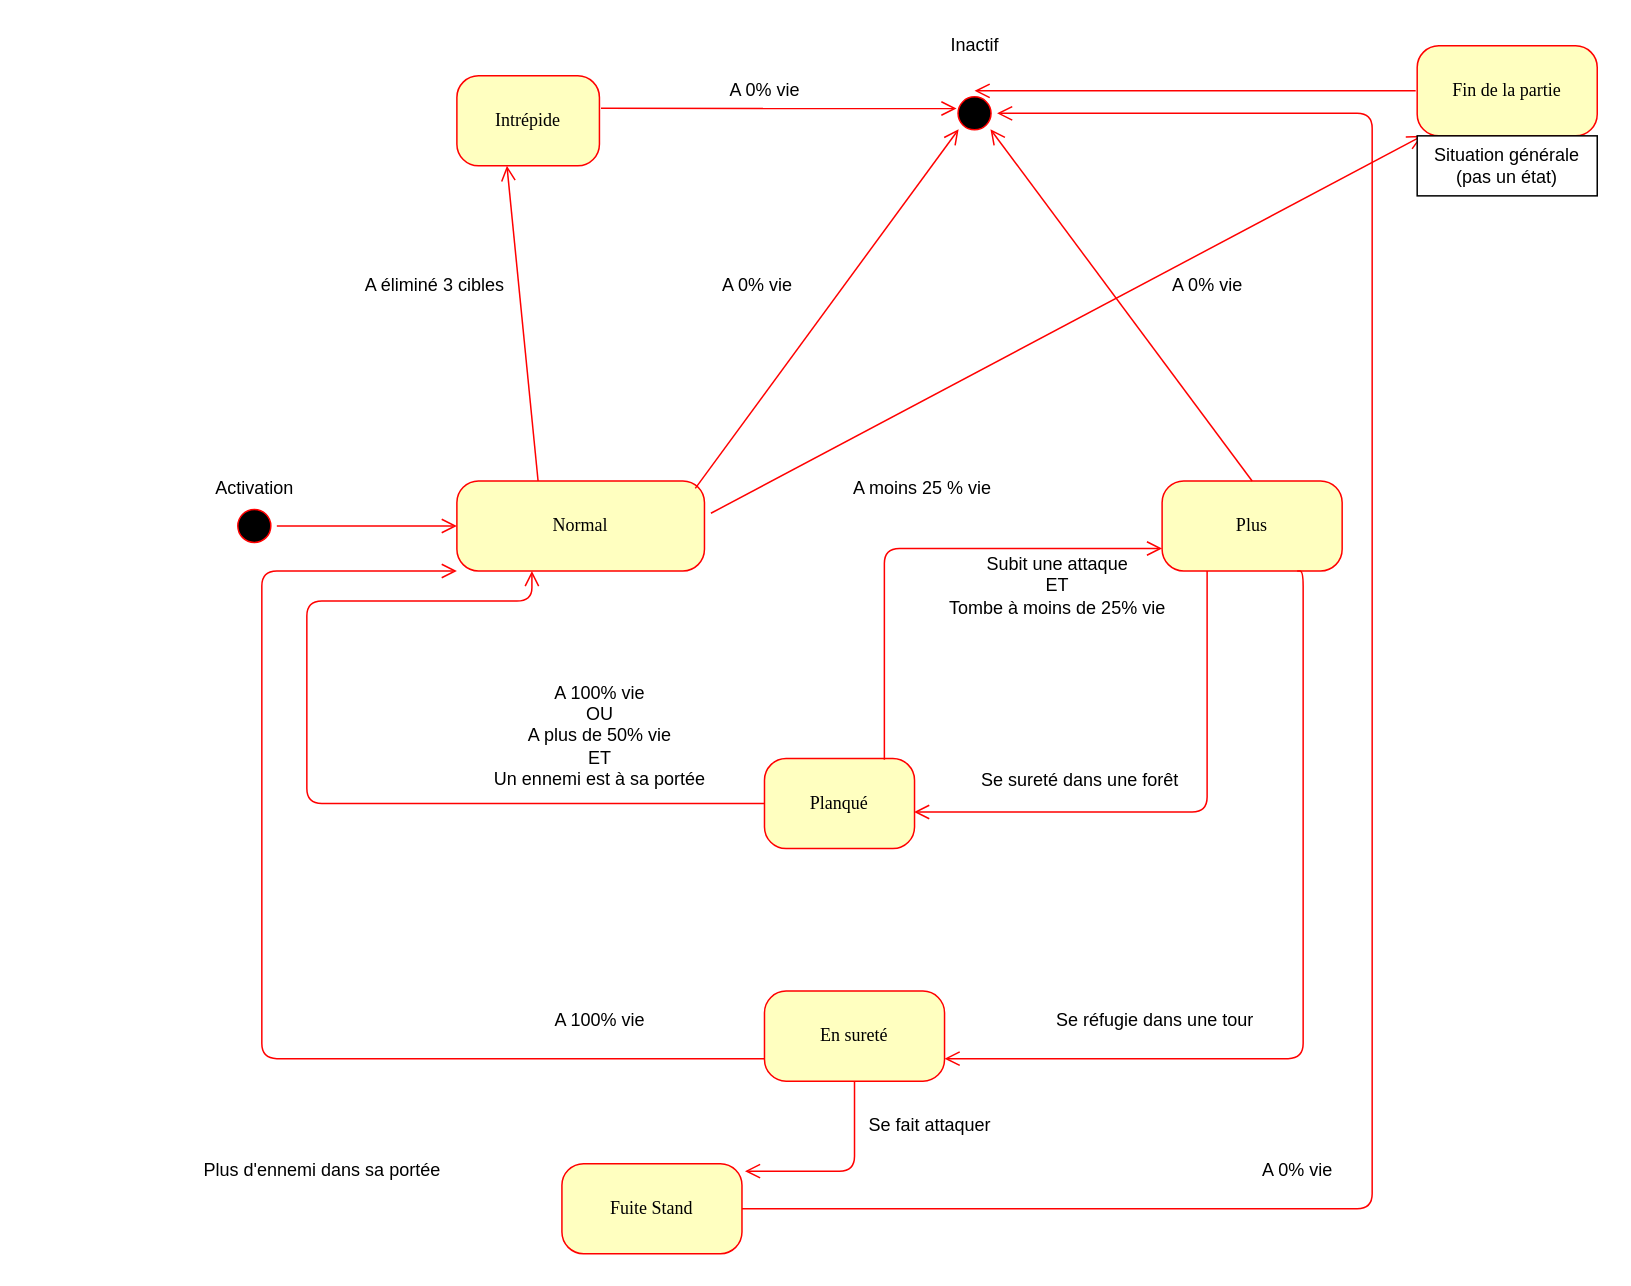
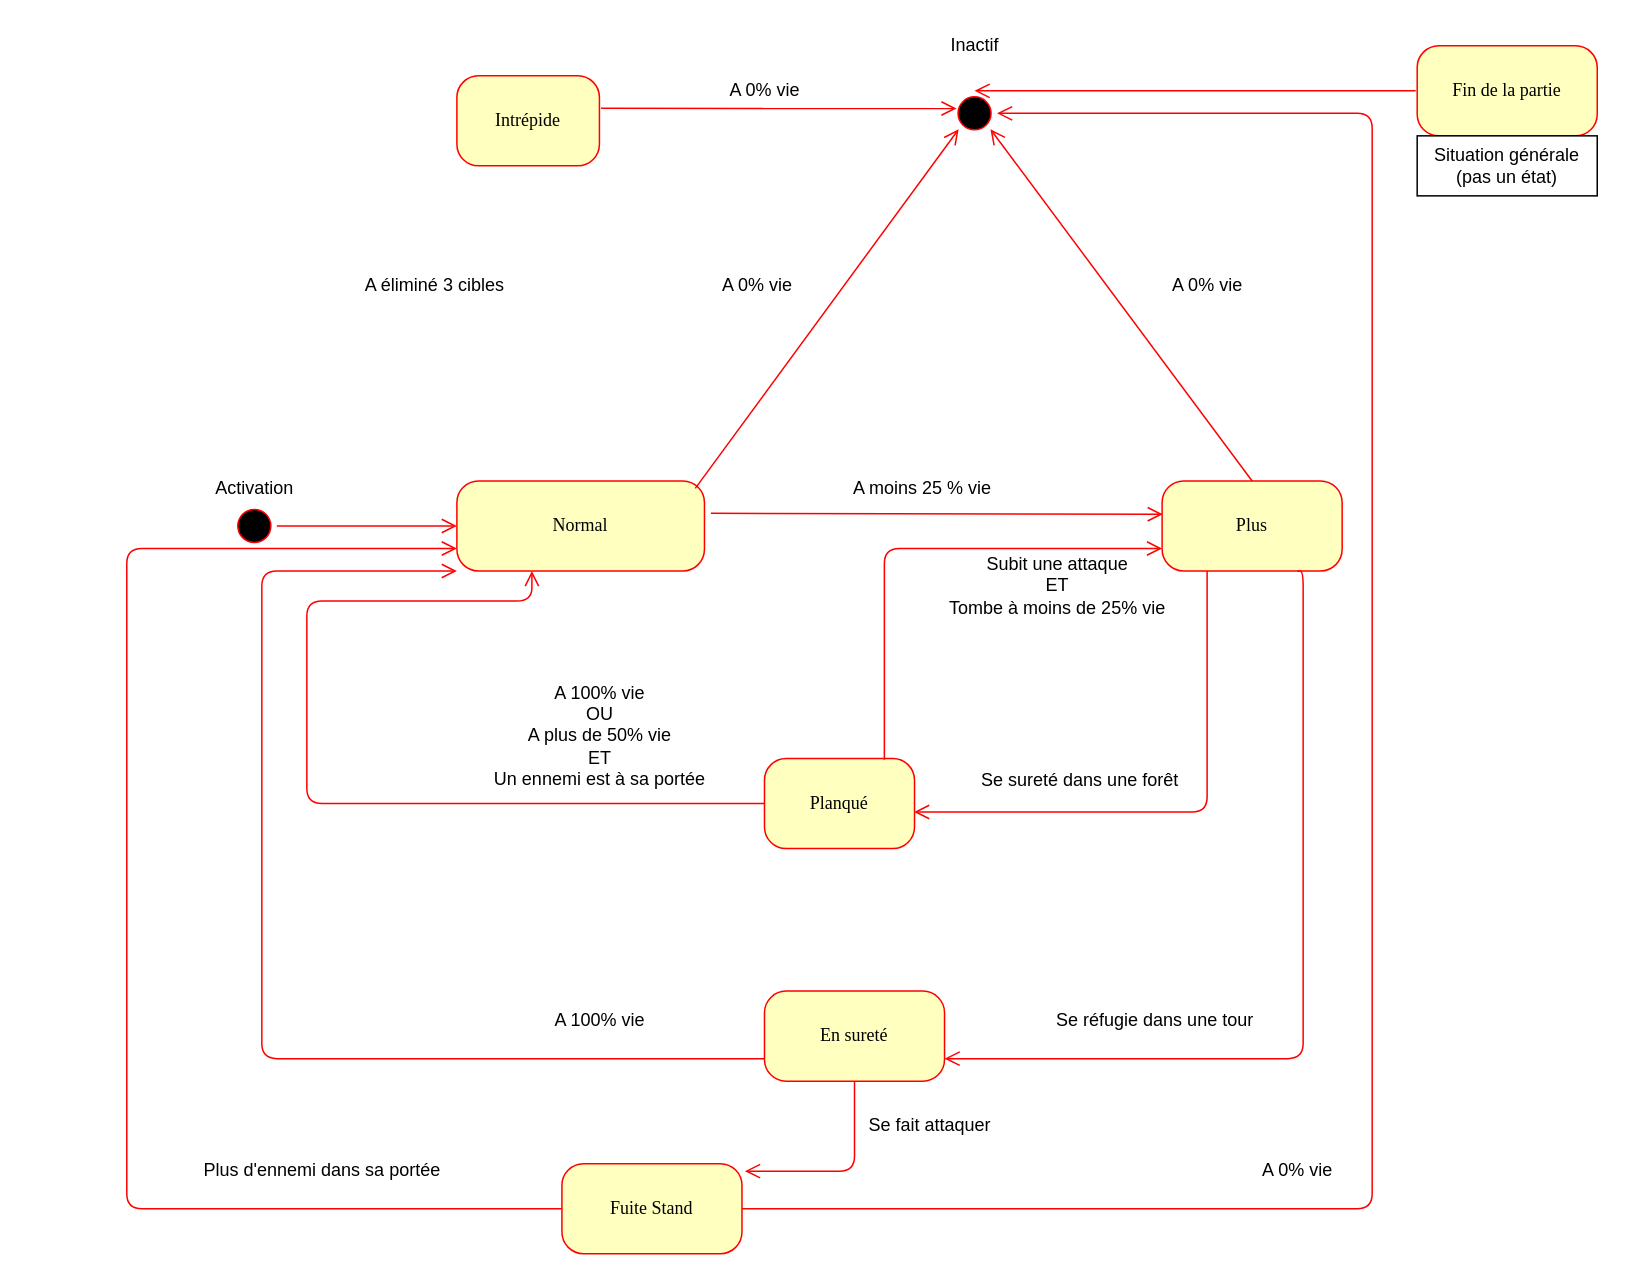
  <mxCell id="0" />
  <mxCell id="1" parent="0" />
  <mxCell id="2" value="" style="ellipse;html=1;shape=startState;fillColor=#000000;strokeColor=#ff0000;rounded=1;shadow=0;comic=0;labelBackgroundColor=none;fontFamily=Verdana;fontSize=12;fontColor=#000000;align=center;direction=south;" parent="1" vertex="1"><mxGeometry x="90" y="335" width="30" height="30" as="geometry" /></mxCell>
  <mxCell id="3" value="Intrépide" style="rounded=1;whiteSpace=wrap;html=1;arcSize=24;fillColor=#ffffc0;strokeColor=#ff0000;shadow=0;comic=0;labelBackgroundColor=none;fontFamily=Verdana;fontSize=12;fontColor=#000000;align=center;" parent="1" vertex="1"><mxGeometry x="240" y="50" width="95" height="60" as="geometry" /></mxCell>
  <mxCell id="4" value="Normal" style="rounded=1;whiteSpace=wrap;html=1;arcSize=24;fillColor=#ffffc0;strokeColor=#ff0000;shadow=0;comic=0;labelBackgroundColor=none;fontFamily=Verdana;fontSize=12;fontColor=#000000;align=center;" parent="1" vertex="1"><mxGeometry x="240" y="320" width="165" height="60" as="geometry" /></mxCell>
  <mxCell id="5" value="Planqué" style="rounded=1;whiteSpace=wrap;html=1;arcSize=24;fillColor=#ffffc0;strokeColor=#ff0000;shadow=0;comic=0;labelBackgroundColor=none;fontFamily=Verdana;fontSize=12;fontColor=#000000;align=center;" parent="1" vertex="1"><mxGeometry x="445" y="505" width="100" height="60" as="geometry" /></mxCell>
  <mxCell id="6" value="En sureté" style="rounded=1;whiteSpace=wrap;html=1;arcSize=24;fillColor=#ffffc0;strokeColor=#ff0000;shadow=0;comic=0;labelBackgroundColor=none;fontFamily=Verdana;fontSize=12;fontColor=#000000;align=center;" parent="1" vertex="1"><mxGeometry x="445" y="660" width="120" height="60" as="geometry" /></mxCell>
  <mxCell id="7" value="Plus" style="rounded=1;whiteSpace=wrap;html=1;arcSize=24;fillColor=#ffffc0;strokeColor=#ff0000;shadow=0;comic=0;labelBackgroundColor=none;fontFamily=Verdana;fontSize=12;fontColor=#000000;align=center;" parent="1" vertex="1"><mxGeometry x="710" y="320" width="120" height="60" as="geometry" /></mxCell>
  <mxCell id="8" style="edgeStyle=orthogonalEdgeStyle;html=1;labelBackgroundColor=none;endArrow=open;endSize=8;strokeColor=#ff0000;fontFamily=Verdana;fontSize=12;align=left;" parent="1" source="2" target="4" edge="1"><mxGeometry relative="1" as="geometry" /></mxCell>
  <mxCell id="9" value="Fuite Stand" style="rounded=1;whiteSpace=wrap;html=1;arcSize=24;fillColor=#ffffc0;strokeColor=#ff0000;shadow=0;comic=0;labelBackgroundColor=none;fontFamily=Verdana;fontSize=12;fontColor=#000000;align=center;" parent="1" vertex="1"><mxGeometry x="310" y="775" width="120" height="60" as="geometry" /></mxCell>
  <mxCell id="10" style="html=1;labelBackgroundColor=none;endArrow=open;endSize=8;strokeColor=#ff0000;fontFamily=Verdana;fontSize=12;align=left;entryX=1;entryY=1;entryDx=0;entryDy=0;exitX=0.963;exitY=0.083;exitDx=0;exitDy=0;exitPerimeter=0;" parent="1" source="4" target="20" edge="1"><mxGeometry relative="1" as="geometry"><mxPoint x="360" y="319" as="sourcePoint" /><mxPoint x="553.6" y="107.12" as="targetPoint" /></mxGeometry></mxCell>
- <mxCell id="11" style="html=1;labelBackgroundColor=none;endArrow=open;endSize=8;strokeColor=#ff0000;fontFamily=Verdana;fontSize=12;align=left;entryX=0.351;entryY=0.999;entryDx=0;entryDy=0;entryPerimeter=0;exitX=0.328;exitY=0;exitDx=0;exitDy=0;exitPerimeter=0;" parent="1" source="4" target="3" edge="1"><mxGeometry relative="1" as="geometry"><mxPoint x="280" y="310" as="sourcePoint" /><mxPoint x="480" y="340" as="targetPoint" /></mxGeometry></mxCell>
  <mxCell id="12" style="edgeStyle=orthogonalEdgeStyle;html=1;labelBackgroundColor=none;endArrow=open;endSize=8;strokeColor=#ff0000;fontFamily=Verdana;fontSize=12;align=left;exitX=0.75;exitY=1;exitDx=0;exitDy=0;entryX=1;entryY=0.75;entryDx=0;entryDy=0;" parent="1" source="7" target="6" edge="1"><mxGeometry relative="1" as="geometry"><mxPoint x="410" y="550" as="sourcePoint" /><mxPoint x="530" y="550" as="targetPoint" /><Array as="points"><mxPoint x="804" y="380" /><mxPoint x="804" y="705" /></Array></mxGeometry></mxCell>
- <mxCell id="13" style="html=1;labelBackgroundColor=none;endArrow=open;endSize=8;strokeColor=#ff0000;fontFamily=Verdana;fontSize=12;align=left;exitX=1.026;exitY=0.359;exitDx=0;exitDy=0;exitPerimeter=0;" parent="1" source="4" target="21" edge="1"><mxGeometry relative="1" as="geometry"><mxPoint x="360" y="369.5" as="sourcePoint" /><mxPoint x="480" y="369.5" as="targetPoint" /></mxGeometry></mxCell>
+ <mxCell id="13" style="html=1;labelBackgroundColor=none;endArrow=open;endSize=8;strokeColor=#ff0000;fontFamily=Verdana;fontSize=12;align=left;entryX=0.004;entryY=0.37;entryDx=0;entryDy=0;entryPerimeter=0;exitX=1.026;exitY=0.359;exitDx=0;exitDy=0;exitPerimeter=0;" parent="1" source="4" target="7" edge="1"><mxGeometry relative="1" as="geometry"><mxPoint x="360" y="369.5" as="sourcePoint" /><mxPoint x="480" y="369.5" as="targetPoint" /></mxGeometry></mxCell>
  <mxCell id="14" value="A 0% vie" style="text;html=1;align=center;verticalAlign=middle;resizable=0;points=[];autosize=1;strokeColor=none;fillColor=none;rotation=0;" parent="1" vertex="1"><mxGeometry x="410" y="180" width="60" height="20" as="geometry" /></mxCell>
  <mxCell id="15" value="A moins 25 % vie" style="text;html=1;align=center;verticalAlign=middle;resizable=0;points=[];autosize=1;strokeColor=none;fillColor=none;rotation=0;" parent="1" vertex="1"><mxGeometry x="495" y="315" width="110" height="20" as="geometry" /></mxCell>
  <mxCell id="16" value="A éliminé 3 cibles" style="text;html=1;align=center;verticalAlign=middle;resizable=0;points=[];autosize=1;strokeColor=none;fillColor=none;" parent="1" vertex="1"><mxGeometry x="170" y="180" width="110" height="20" as="geometry" /></mxCell>
  <mxCell id="17" style="edgeStyle=orthogonalEdgeStyle;html=1;labelBackgroundColor=none;endArrow=open;endSize=8;strokeColor=#ff0000;fontFamily=Verdana;fontSize=12;align=left;exitX=0.25;exitY=1;exitDx=0;exitDy=0;entryX=0.997;entryY=0.594;entryDx=0;entryDy=0;entryPerimeter=0;" parent="1" source="7" target="5" edge="1"><mxGeometry relative="1" as="geometry"><mxPoint x="580" y="535" as="sourcePoint" /><mxPoint x="580" y="530" as="targetPoint" /></mxGeometry></mxCell>
  <mxCell id="18" value="Se sureté dans une forêt" style="text;html=1;align=center;verticalAlign=middle;resizable=0;points=[];autosize=1;strokeColor=none;fillColor=none;" parent="1" vertex="1"><mxGeometry x="580" y="510" width="150" height="20" as="geometry" /></mxCell>
  <mxCell id="19" value="Se réfugie dans une tour" style="text;html=1;align=center;verticalAlign=middle;resizable=0;points=[];autosize=1;strokeColor=none;fillColor=none;" parent="1" vertex="1"><mxGeometry x="630" y="670" width="150" height="20" as="geometry" /></mxCell>
  <mxCell id="20" value="" style="ellipse;html=1;shape=startState;fillColor=#000000;strokeColor=#ff0000;rounded=1;shadow=0;comic=0;labelBackgroundColor=none;fontFamily=Verdana;fontSize=12;fontColor=#000000;align=center;direction=south;" parent="1" vertex="1"><mxGeometry x="570" y="60" width="30" height="30" as="geometry" /></mxCell>
  <mxCell id="21" value="Fin de la partie" style="rounded=1;whiteSpace=wrap;html=1;arcSize=24;fillColor=#ffffc0;strokeColor=#ff0000;shadow=0;comic=0;labelBackgroundColor=none;fontFamily=Verdana;fontSize=12;fontColor=#000000;align=center;" parent="1" vertex="1"><mxGeometry x="880" y="30" width="120" height="60" as="geometry" /></mxCell>
  <mxCell id="22" style="html=1;labelBackgroundColor=none;endArrow=open;endSize=8;strokeColor=#ff0000;fontFamily=Verdana;fontSize=12;align=left;edgeStyle=orthogonalEdgeStyle;" parent="1" target="20" edge="1"><mxGeometry relative="1" as="geometry"><mxPoint x="879" y="60" as="sourcePoint" /><mxPoint x="680" y="60" as="targetPoint" /><Array as="points"><mxPoint x="670" y="60" /><mxPoint x="670" y="60" /></Array></mxGeometry></mxCell>
  <mxCell id="23" value="Situation générale (pas un état)" style="whiteSpace=wrap;html=1;" parent="1" vertex="1"><mxGeometry x="880" y="90" width="120" height="40" as="geometry" /></mxCell>
  <mxCell id="24" style="edgeStyle=orthogonalEdgeStyle;html=1;labelBackgroundColor=none;endArrow=open;endSize=8;strokeColor=#ff0000;fontFamily=Verdana;fontSize=12;align=left;exitX=0;exitY=0.75;exitDx=0;exitDy=0;entryX=0;entryY=1;entryDx=0;entryDy=0;" parent="1" source="6" target="4" edge="1"><mxGeometry relative="1" as="geometry"><mxPoint x="660" y="480" as="sourcePoint" /><mxPoint x="240" y="370" as="targetPoint" /><Array as="points"><mxPoint x="110" y="705" /><mxPoint x="110" y="380" /></Array></mxGeometry></mxCell>
  <mxCell id="25" value="&lt;div&gt;A 100% vie&lt;/div&gt;" style="text;html=1;align=center;verticalAlign=middle;resizable=0;points=[];autosize=1;strokeColor=none;fillColor=none;" parent="1" vertex="1"><mxGeometry x="295" y="670" width="80" height="20" as="geometry" /></mxCell>
  <mxCell id="26" value="Inactif" style="text;html=1;align=center;verticalAlign=middle;resizable=0;points=[];autosize=1;strokeColor=none;fillColor=none;" parent="1" vertex="1"><mxGeometry x="560" y="20" width="50" height="20" as="geometry" /></mxCell>
  <mxCell id="27" value="Activation" style="text;html=1;align=center;verticalAlign=middle;resizable=0;points=[];autosize=1;strokeColor=none;fillColor=none;" parent="1" vertex="1"><mxGeometry x="70" y="315" width="70" height="20" as="geometry" /></mxCell>
  <mxCell id="28" style="edgeStyle=orthogonalEdgeStyle;html=1;labelBackgroundColor=none;endArrow=open;endSize=8;strokeColor=#ff0000;fontFamily=Verdana;fontSize=12;align=left;exitX=0;exitY=0.5;exitDx=0;exitDy=0;" parent="1" source="5" target="4" edge="1"><mxGeometry relative="1" as="geometry"><mxPoint x="380" y="775" as="sourcePoint" /><mxPoint x="250" y="375" as="targetPoint" /><Array as="points"><mxPoint x="140" y="535" /><mxPoint x="140" y="400" /><mxPoint x="290" y="400" /></Array></mxGeometry></mxCell>
  <mxCell id="29" value="&lt;div&gt;A 100% vie &lt;br&gt;&lt;/div&gt;&lt;div&gt;OU&lt;/div&gt;&lt;div&gt;A plus de 50% vie &lt;br&gt;&lt;/div&gt;&lt;div&gt;ET &lt;br&gt;&lt;/div&gt;&lt;div&gt;Un ennemi est à sa portée&lt;br&gt;&lt;/div&gt;" style="text;html=1;align=center;verticalAlign=middle;resizable=0;points=[];autosize=1;strokeColor=none;fillColor=none;" parent="1" vertex="1"><mxGeometry x="255" y="450" width="160" height="80" as="geometry" /></mxCell>
  <mxCell id="30" style="html=1;labelBackgroundColor=none;endArrow=open;endSize=8;strokeColor=#ff0000;fontFamily=Verdana;fontSize=12;align=left;entryX=0.393;entryY=0.9;entryDx=0;entryDy=0;exitX=1.011;exitY=0.361;exitDx=0;exitDy=0;entryPerimeter=0;exitPerimeter=0;" parent="1" source="3" target="20" edge="1"><mxGeometry relative="1" as="geometry"><mxPoint x="330" y="329" as="sourcePoint" /><mxPoint x="550" y="71.66" as="targetPoint" /></mxGeometry></mxCell>
  <mxCell id="31" value="&lt;div&gt;&lt;br&gt;&lt;/div&gt;&lt;div&gt;&lt;br&gt;&lt;/div&gt;" style="edgeLabel;html=1;align=center;verticalAlign=middle;resizable=0;points=[];" parent="30" vertex="1" connectable="0"><mxGeometry x="-0.57" y="-2" relative="1" as="geometry"><mxPoint x="-452" y="-34" as="offset" /></mxGeometry></mxCell>
  <mxCell id="32" value="A 0% vie" style="text;html=1;align=center;verticalAlign=middle;resizable=0;points=[];autosize=1;strokeColor=none;fillColor=none;rotation=0;" parent="1" vertex="1"><mxGeometry x="415" y="50" width="60" height="20" as="geometry" /></mxCell>
  <mxCell id="33" style="edgeStyle=orthogonalEdgeStyle;html=1;labelBackgroundColor=none;endArrow=open;endSize=8;strokeColor=#ff0000;fontFamily=Verdana;fontSize=12;align=left;exitX=0.799;exitY=0.013;exitDx=0;exitDy=0;entryX=0;entryY=0.75;entryDx=0;entryDy=0;exitPerimeter=0;" parent="1" source="5" target="7" edge="1"><mxGeometry relative="1" as="geometry"><mxPoint x="660" y="480" as="sourcePoint" /><mxPoint x="380" y="615" as="targetPoint" /></mxGeometry></mxCell>
  <mxCell id="34" value="&lt;div&gt;Subit une attaque &lt;br&gt;&lt;/div&gt;&lt;div&gt;ET &lt;br&gt;&lt;/div&gt;&lt;div&gt;Tombe à moins de 25% vie&lt;/div&gt;" style="text;html=1;align=center;verticalAlign=middle;resizable=0;points=[];autosize=1;strokeColor=none;fillColor=none;" parent="1" vertex="1"><mxGeometry x="560" y="365" width="160" height="50" as="geometry" /></mxCell>
  <mxCell id="35" style="html=1;labelBackgroundColor=none;endArrow=open;endSize=8;strokeColor=#ff0000;fontFamily=Verdana;fontSize=12;align=left;entryX=1;entryY=0;entryDx=0;entryDy=0;exitX=0.5;exitY=0;exitDx=0;exitDy=0;" parent="1" source="7" target="20" edge="1"><mxGeometry relative="1" as="geometry"><mxPoint x="900" y="326" as="sourcePoint" /><mxPoint x="667.84" y="102.38" as="targetPoint" /></mxGeometry></mxCell>
  <mxCell id="36" value="A 0% vie" style="text;html=1;align=center;verticalAlign=middle;resizable=0;points=[];autosize=1;strokeColor=none;fillColor=none;rotation=0;" parent="1" vertex="1"><mxGeometry x="710" y="180" width="60" height="20" as="geometry" /></mxCell>
  <mxCell id="37" style="edgeStyle=orthogonalEdgeStyle;html=1;labelBackgroundColor=none;endArrow=open;endSize=8;strokeColor=#ff0000;fontFamily=Verdana;fontSize=12;align=left;exitX=0.5;exitY=1;exitDx=0;exitDy=0;" parent="1" source="6" edge="1"><mxGeometry relative="1" as="geometry"><mxPoint x="814.24" y="393.12" as="sourcePoint" /><mxPoint x="432" y="780" as="targetPoint" /><Array as="points"><mxPoint x="505" y="780" /><mxPoint x="432" y="780" /></Array></mxGeometry></mxCell>
  <mxCell id="38" value="Se fait attaquer" style="text;html=1;align=center;verticalAlign=middle;resizable=0;points=[];autosize=1;strokeColor=none;fillColor=none;" parent="1" vertex="1"><mxGeometry x="505" y="740" width="100" height="20" as="geometry" /></mxCell>
+ <mxCell id="39" style="edgeStyle=orthogonalEdgeStyle;html=1;labelBackgroundColor=none;endArrow=open;endSize=8;strokeColor=#ff0000;fontFamily=Verdana;fontSize=12;align=left;exitX=0;exitY=0.5;exitDx=0;exitDy=0;entryX=0;entryY=0.75;entryDx=0;entryDy=0;" parent="1" source="9" target="4" edge="1"><mxGeometry relative="1" as="geometry"><mxPoint x="170" y="565" as="sourcePoint" /><mxPoint x="-163.2" y="620.74" as="targetPoint" /><Array as="points"><mxPoint x="20" y="805" /><mxPoint x="20" y="365" /></Array></mxGeometry></mxCell>
  <mxCell id="40" value="Plus d'ennemi dans sa portée" style="text;html=1;align=center;verticalAlign=middle;resizable=0;points=[];autosize=1;strokeColor=none;fillColor=none;" parent="1" vertex="1"><mxGeometry x="60" y="770" width="180" height="20" as="geometry" /></mxCell>
  <mxCell id="41" style="edgeStyle=orthogonalEdgeStyle;html=1;labelBackgroundColor=none;endArrow=open;endSize=8;strokeColor=#ff0000;fontFamily=Verdana;fontSize=12;align=left;exitX=1;exitY=0.5;exitDx=0;exitDy=0;entryX=0.5;entryY=0;entryDx=0;entryDy=0;" edge="1" parent="1" source="9" target="20"><mxGeometry relative="1" as="geometry"><mxPoint x="741.59" y="674.26" as="sourcePoint" /><mxPoint x="800" y="200" as="targetPoint" /><Array as="points"><mxPoint x="850" y="805" /><mxPoint x="850" y="75" /></Array></mxGeometry></mxCell>
  <mxCell id="42" value="A 0% vie" style="text;html=1;align=center;verticalAlign=middle;resizable=0;points=[];autosize=1;strokeColor=none;fillColor=none;rotation=0;" vertex="1" parent="1"><mxGeometry x="770" y="770" width="60" height="20" as="geometry" /></mxCell>
